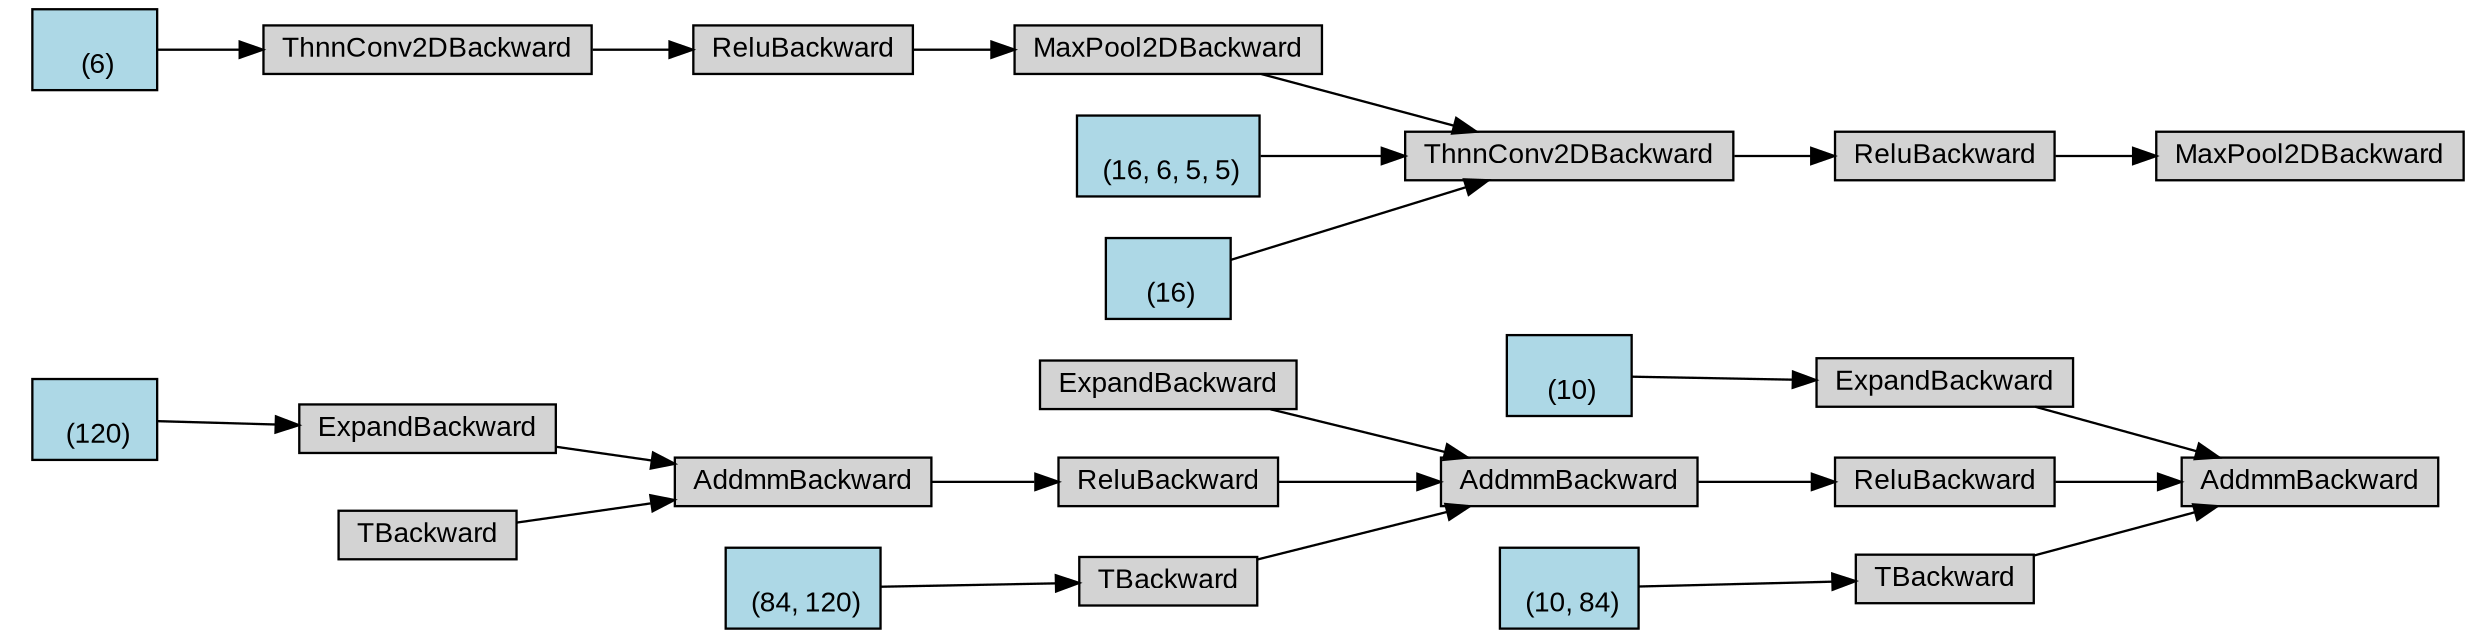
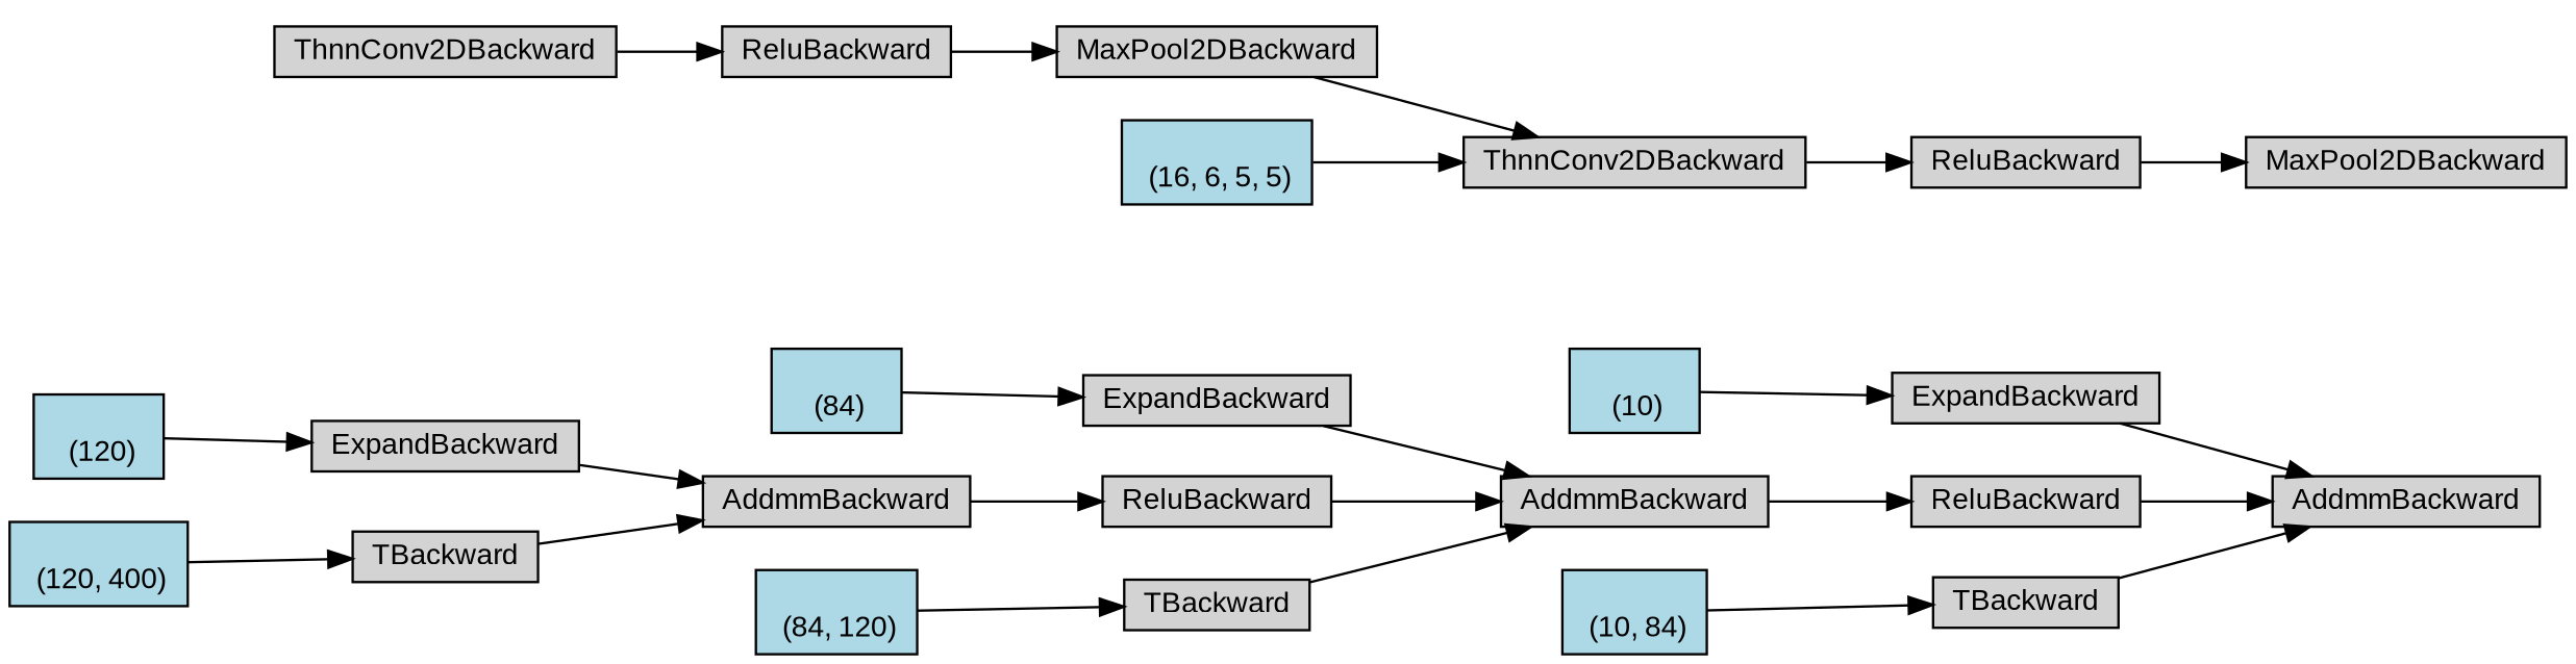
  digraph {
    fontname="Liberation Sans"
    rankdir=LR
    node [align=left fontname="Liberation Sans" fontsize=12 ranksep=0.1 shape=box style=filled]
    edge [fontname="Liberation Sans"]
    n1 [height=0.2 label=AddmmBackward]
    n2 [height=0.2 label=ExpandBackward]
    n3 [fillcolor=lightblue height=0.2 label="\n (10)"]
    n4 [height=0.2 label=ReluBackward]
    n5 [height=0.2 label=AddmmBackward]
    n6 [height=0.2 label=ExpandBackward]
+   n7 [fillcolor=lightblue height=0.2 label="\n (84)"]
    n8 [height=0.2 label=ReluBackward]
    n9 [height=0.2 label=AddmmBackward]
    n10 [height=0.2 label=ExpandBackward]
    n11 [fillcolor=lightblue height=0.2 label="\n (120)"]
    n12 [height=0.2 label=MaxPool2DBackward]
    n13 [height=0.2 label=ReluBackward]
    n14 [height=0.2 label=ThnnConv2DBackward]
    n15 [height=0.2 label=MaxPool2DBackward]
    n16 [height=0.2 label=ReluBackward]
    n17 [height=0.2 label=ThnnConv2DBackward]
-   n18 [fillcolor=lightblue height=0.2 label="\n (6)"]
    n19 [fillcolor=lightblue height=0.2 label="\n (16, 6, 5, 5)"]
-   n20 [fillcolor=lightblue height=0.2 label="\n (16)"]
    n21 [height=0.2 label=TBackward]
+   n22 [fillcolor=lightblue height=0.2 label="\n (120, 400)"]
    n23 [height=0.2 label=TBackward]
    n24 [fillcolor=lightblue height=0.2 label="\n (84, 120)"]
    n25 [height=0.2 label=TBackward]
    n26 [fillcolor=lightblue height=0.2 label="\n (10, 84)"]
    n2 -> n1
    n3 -> n2
    n4 -> n1
    n5 -> n4
    n6 -> n5
+   n7 -> n6
    n8 -> n5
    n9 -> n8
    n10 -> n9
    n11 -> n10
    n13 -> n12
    n14 -> n13
    n15 -> n14
    n16 -> n15
    n17 -> n16
-   n18 -> n17
    n19 -> n14
-   n20 -> n14
    n21 -> n9
+   n22 -> n21
    n23 -> n5
    n24 -> n23
    n25 -> n1
    n26 -> n25
  }
